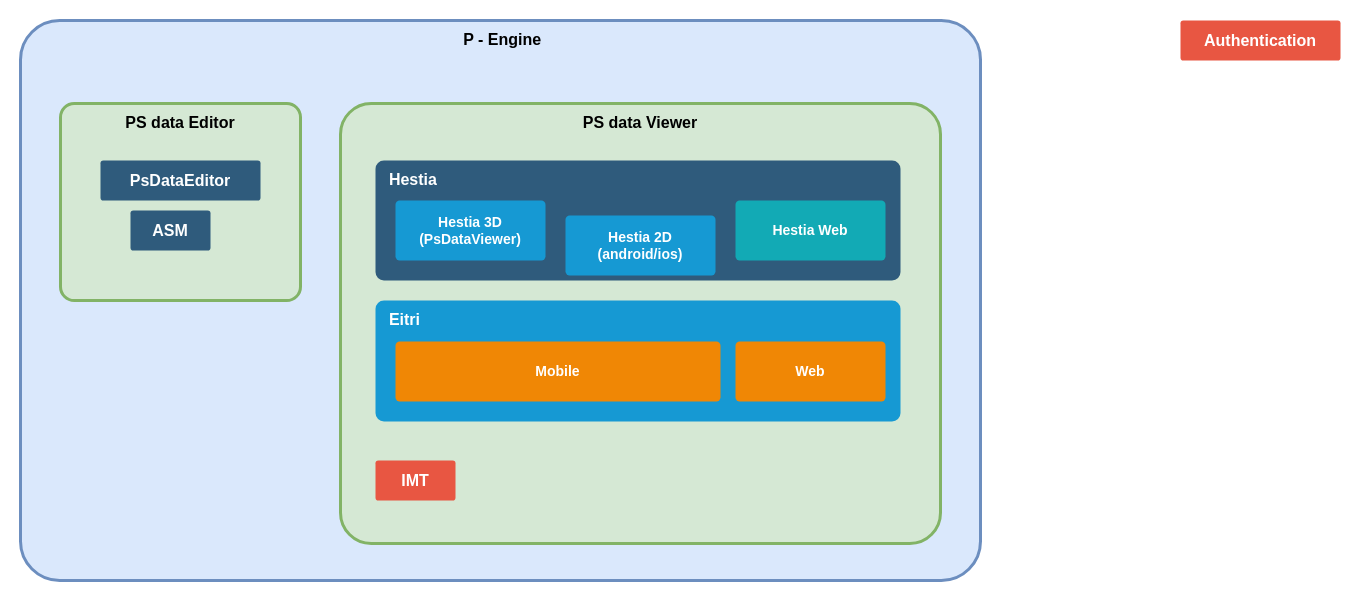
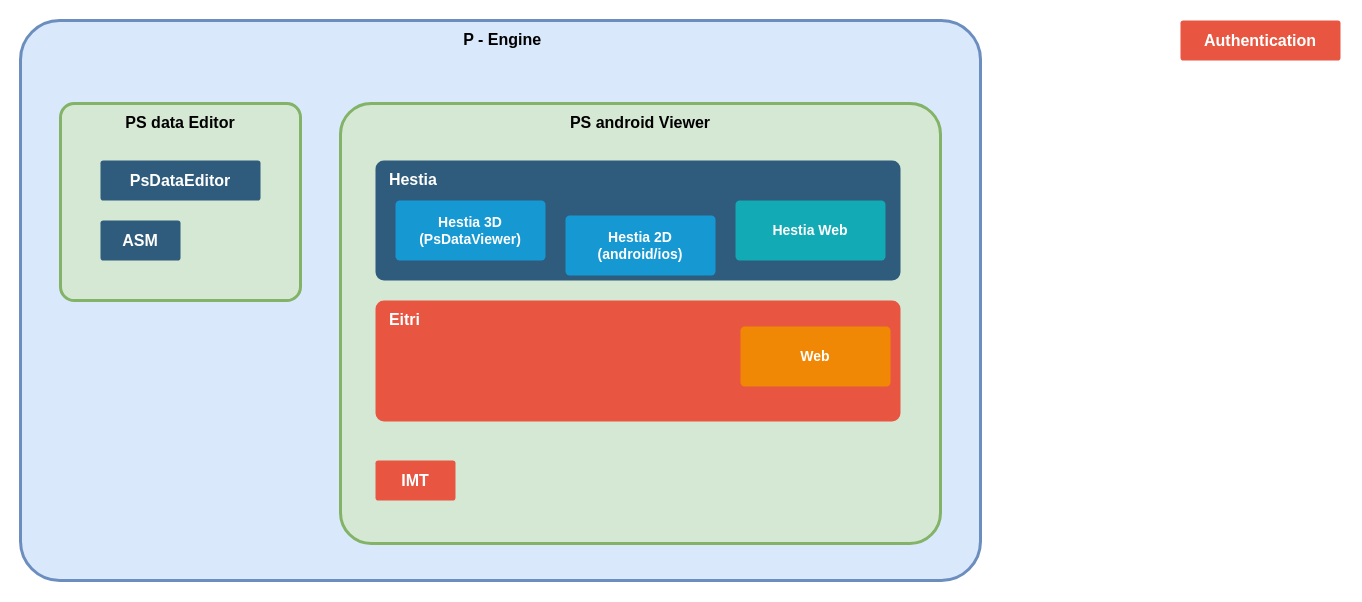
  <mxCell id="0" />
  <mxCell id="1" parent="0" />
  <mxCell id="2" value="&amp;nbsp;P - Engine" style="rounded=1;whiteSpace=wrap;html=1;shadow=0;labelBackgroundColor=none;strokeColor=#6c8ebf;strokeWidth=3;fillColor=#dae8fc;fontFamily=Helvetica;fontSize=16;align=center;fontStyle=1;spacing=5;arcSize=7;perimeterSpacing=2;verticalAlign=top;" vertex="1" parent="1"><mxGeometry x="20" y="20" width="960" height="560" as="geometry" /></mxCell>
  <mxCell id="3" value="PS data Editor" style="rounded=1;whiteSpace=wrap;html=1;shadow=0;labelBackgroundColor=none;strokeColor=#82b366;strokeWidth=3;fillColor=#d5e8d4;fontFamily=Helvetica;fontSize=16;align=center;fontStyle=1;spacing=5;arcSize=7;perimeterSpacing=2;verticalAlign=top;" vertex="1" parent="1"><mxGeometry x="60" y="103" width="240" height="197" as="geometry" /></mxCell>
- <mxCell id="4" value="PS data Viewer" style="rounded=1;whiteSpace=wrap;html=1;shadow=0;labelBackgroundColor=none;strokeColor=#82b366;strokeWidth=3;fillColor=#d5e8d4;fontFamily=Helvetica;fontSize=16;align=center;fontStyle=1;spacing=5;arcSize=7;perimeterSpacing=2;verticalAlign=top;" vertex="1" parent="1"><mxGeometry x="340" y="103" width="600" height="440" as="geometry" /></mxCell>
+ <mxCell id="4" value="PS android Viewer" style="rounded=1;whiteSpace=wrap;html=1;shadow=0;labelBackgroundColor=none;strokeColor=#82b366;strokeWidth=3;fillColor=#d5e8d4;fontFamily=Helvetica;fontSize=16;align=center;fontStyle=1;spacing=5;arcSize=7;perimeterSpacing=2;verticalAlign=top;" vertex="1" parent="1"><mxGeometry x="340" y="103" width="600" height="440" as="geometry" /></mxCell>
  <mxCell id="5" value="IMT" style="rounded=1;whiteSpace=wrap;html=1;shadow=0;labelBackgroundColor=none;strokeColor=none;strokeWidth=3;fillColor=#e85642;fontFamily=Helvetica;fontSize=16;fontColor=#FFFFFF;align=center;spacing=5;fontStyle=1;arcSize=7;perimeterSpacing=2;" vertex="1" parent="1"><mxGeometry x="375" y="460" width="80" height="40" as="geometry" /></mxCell>
  <mxCell id="6" value="&amp;nbsp; Hestia" style="rounded=1;whiteSpace=wrap;html=1;shadow=0;labelBackgroundColor=none;strokeColor=none;strokeWidth=3;fillColor=#2F5B7C;fontFamily=Helvetica;fontSize=16;fontColor=#FFFFFF;align=left;fontStyle=1;spacing=5;arcSize=7;perimeterSpacing=2;verticalAlign=top;" parent="1" vertex="1"><mxGeometry x="375" y="160" width="525" height="120" as="geometry" /></mxCell>
  <mxCell id="7" value="Hestia 3D (PsDataViewer)" style="rounded=1;whiteSpace=wrap;html=1;shadow=0;labelBackgroundColor=none;strokeColor=none;strokeWidth=3;fillColor=#1699d3;fontFamily=Helvetica;fontSize=14;fontColor=#FFFFFF;align=center;spacing=5;fontStyle=1;arcSize=7;perimeterSpacing=2;" parent="1" vertex="1"><mxGeometry x="395" y="200" width="150" height="60" as="geometry" /></mxCell>
  <mxCell id="8" value="Hestia Web" style="rounded=1;whiteSpace=wrap;html=1;shadow=0;labelBackgroundColor=none;strokeColor=none;strokeWidth=3;fillColor=#12aab5;fontFamily=Helvetica;fontSize=14;fontColor=#FFFFFF;align=center;spacing=5;fontStyle=1;arcSize=7;perimeterSpacing=2;" parent="1" vertex="1"><mxGeometry x="735" y="200" width="150" height="60" as="geometry" /></mxCell>
  <mxCell id="9" value="Hestia 2D (android/ios)" style="rounded=1;whiteSpace=wrap;html=1;shadow=0;labelBackgroundColor=none;strokeColor=none;strokeWidth=3;fillColor=#1699d3;fontFamily=Helvetica;fontSize=14;fontColor=#FFFFFF;align=center;spacing=5;fontStyle=1;arcSize=7;perimeterSpacing=2;" vertex="1" parent="1"><mxGeometry x="565" y="215" width="150" height="60" as="geometry" /></mxCell>
- <mxCell id="10" value="&amp;nbsp; Eitri" style="rounded=1;whiteSpace=wrap;html=1;shadow=0;labelBackgroundColor=none;strokeColor=none;strokeWidth=3;fillColor=#1699d3;fontFamily=Helvetica;fontSize=16;fontColor=#FFFFFF;align=left;spacing=5;fontStyle=1;arcSize=7;perimeterSpacing=2;verticalAlign=top;" parent="1" vertex="1"><mxGeometry x="375" y="300" width="525" height="121" as="geometry" /></mxCell>
- <mxCell id="11" value="Mobile" style="rounded=1;whiteSpace=wrap;html=1;shadow=0;labelBackgroundColor=none;strokeColor=none;strokeWidth=3;fillColor=#F08705;fontFamily=Helvetica;fontSize=14;fontColor=#FFFFFF;align=center;spacing=5;fontStyle=1;arcSize=7;perimeterSpacing=2;" vertex="1" parent="1"><mxGeometry x="395" y="341" width="325" height="60" as="geometry" /></mxCell>
- <mxCell id="12" value="Web" style="rounded=1;whiteSpace=wrap;html=1;shadow=0;labelBackgroundColor=none;strokeColor=none;strokeWidth=3;fillColor=#F08705;fontFamily=Helvetica;fontSize=14;fontColor=#FFFFFF;align=center;spacing=5;fontStyle=1;arcSize=7;perimeterSpacing=2;" vertex="1" parent="1"><mxGeometry x="735" y="341" width="150" height="60" as="geometry" /></mxCell>
+ <mxCell id="10" value="&amp;nbsp; Eitri" style="rounded=1;whiteSpace=wrap;html=1;shadow=0;labelBackgroundColor=none;strokeColor=none;strokeWidth=3;fillColor=#e85642;fontFamily=Helvetica;fontSize=16;fontColor=#FFFFFF;align=left;spacing=5;fontStyle=1;arcSize=7;perimeterSpacing=2;verticalAlign=top;" parent="1" vertex="1"><mxGeometry x="375" y="300" width="525" height="121" as="geometry" /></mxCell>
+ <mxCell id="12" value="Web" style="rounded=1;whiteSpace=wrap;html=1;shadow=0;labelBackgroundColor=none;strokeColor=none;strokeWidth=3;fillColor=#F08705;fontFamily=Helvetica;fontSize=14;fontColor=#FFFFFF;align=center;spacing=5;fontStyle=1;arcSize=7;perimeterSpacing=2;" vertex="1" parent="1"><mxGeometry x="740" y="326" width="150" height="60" as="geometry" /></mxCell>
  <mxCell id="13" value="PsDataEditor" style="rounded=1;whiteSpace=wrap;html=1;shadow=0;labelBackgroundColor=none;strokeColor=none;strokeWidth=3;fillColor=#2F5B7C;fontFamily=Helvetica;fontSize=16;fontColor=#FFFFFF;align=center;fontStyle=1;spacing=5;arcSize=7;perimeterSpacing=2;verticalAlign=middle;" vertex="1" parent="1"><mxGeometry x="100" y="160" width="160" height="40" as="geometry" /></mxCell>
- <mxCell id="14" value="ASM" style="rounded=1;whiteSpace=wrap;html=1;shadow=0;labelBackgroundColor=none;strokeColor=none;strokeWidth=3;fillColor=#2F5B7C;fontFamily=Helvetica;fontSize=16;fontColor=#FFFFFF;align=center;fontStyle=1;spacing=5;arcSize=7;perimeterSpacing=2;verticalAlign=middle;" vertex="1" parent="1"><mxGeometry x="130" y="210" width="80" height="40" as="geometry" /></mxCell>
+ <mxCell id="14" value="ASM" style="rounded=1;whiteSpace=wrap;html=1;shadow=0;labelBackgroundColor=none;strokeColor=none;strokeWidth=3;fillColor=#2F5B7C;fontFamily=Helvetica;fontSize=16;fontColor=#FFFFFF;align=center;fontStyle=1;spacing=5;arcSize=7;perimeterSpacing=2;verticalAlign=middle;" vertex="1" parent="1"><mxGeometry x="100" y="220" width="80" height="40" as="geometry" /></mxCell>
  <mxCell id="15" value="Authentication" style="rounded=1;whiteSpace=wrap;html=1;shadow=0;labelBackgroundColor=none;strokeColor=none;strokeWidth=3;fillColor=#e85642;fontFamily=Helvetica;fontSize=16;fontColor=#FFFFFF;align=center;spacing=5;fontStyle=1;arcSize=7;perimeterSpacing=2;" vertex="1" parent="1"><mxGeometry x="1180" y="20" width="160" height="40" as="geometry" /></mxCell>
